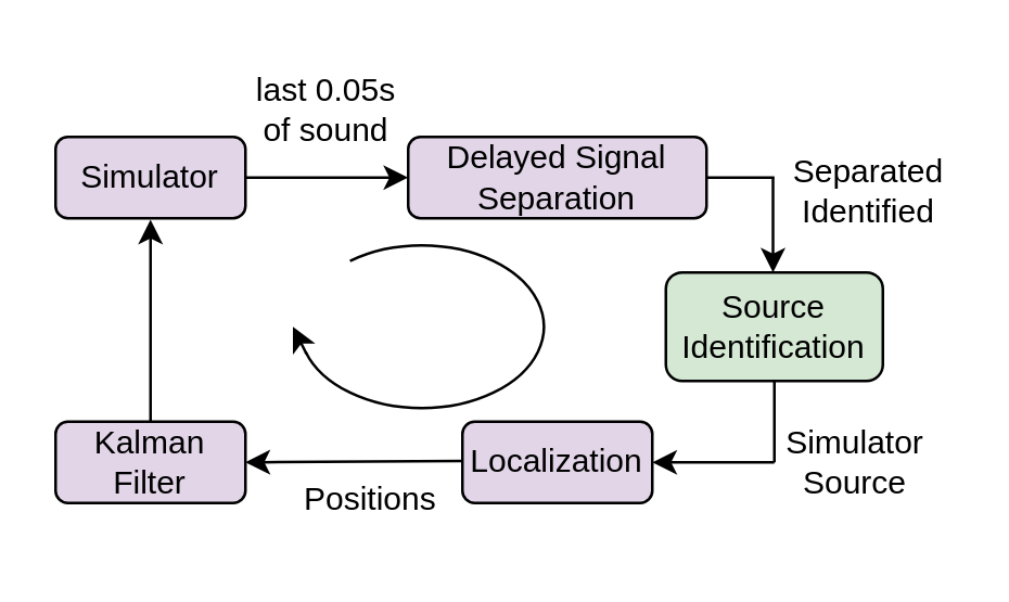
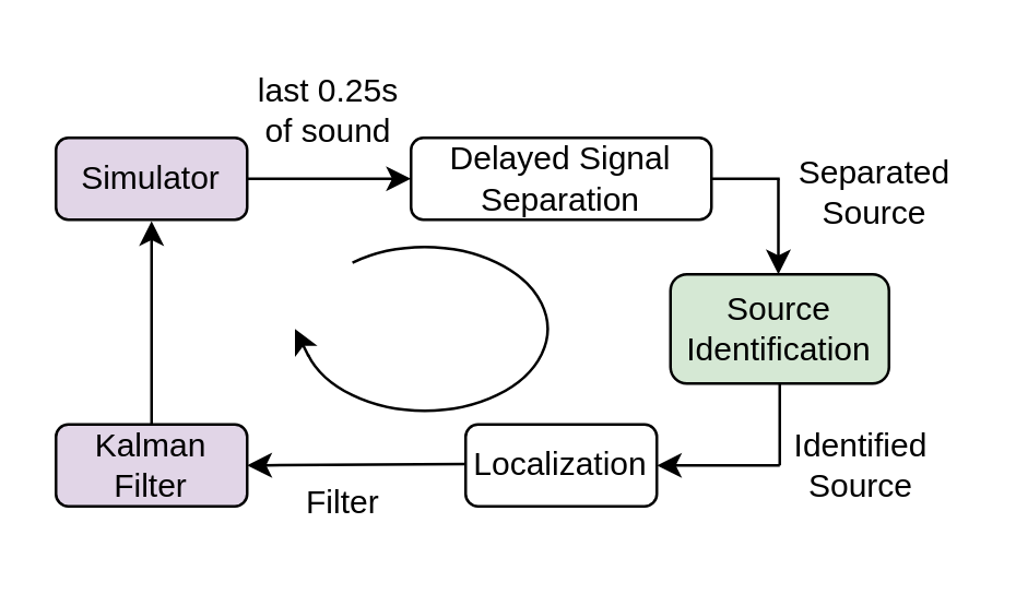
  <mxCell id="0" />
  <mxCell id="1" parent="0" />
  <mxCell id="2" value="Simulator" style="rounded=1;whiteSpace=wrap;html=1;fillColor=#e1d5e7;" vertex="1" parent="1"><mxGeometry x="20" y="50" width="70" height="30" as="geometry" /></mxCell>
  <mxCell id="3" value="" style="endArrow=classic;html=1;entryX=0;entryY=0.5;entryDx=0;entryDy=0;" edge="1" parent="1" target="5"><mxGeometry width="50" height="50" relative="1" as="geometry"><mxPoint x="90" y="65" as="sourcePoint" /><mxPoint x="130" y="65" as="targetPoint" /></mxGeometry></mxCell>
- <mxCell id="4" value="last 0.05s of sound" style="text;html=1;strokeColor=none;fillColor=none;align=center;verticalAlign=middle;whiteSpace=wrap;rounded=0;" vertex="1" parent="1"><mxGeometry x="90" y="20" width="60" height="40" as="geometry" /></mxCell>
- <mxCell id="5" value="Delayed Signal Separation" style="rounded=1;whiteSpace=wrap;html=1;fillColor=#e1d5e7;" vertex="1" parent="1"><mxGeometry x="150" y="50" width="110" height="30" as="geometry" /></mxCell>
+ <mxCell id="4" value="last 0.25s of sound" style="text;html=1;strokeColor=none;fillColor=none;align=center;verticalAlign=middle;whiteSpace=wrap;rounded=0;" vertex="1" parent="1"><mxGeometry x="90" y="20" width="60" height="40" as="geometry" /></mxCell>
+ <mxCell id="5" value="Delayed Signal Separation" style="rounded=1;whiteSpace=wrap;html=1;" vertex="1" parent="1"><mxGeometry x="150" y="50" width="110" height="30" as="geometry" /></mxCell>
  <mxCell id="6" value="" style="endArrow=classic;html=1;" edge="1" parent="1"><mxGeometry width="50" height="50" relative="1" as="geometry"><mxPoint x="284.5" y="65" as="sourcePoint" /><mxPoint x="284.5" y="100" as="targetPoint" /></mxGeometry></mxCell>
  <mxCell id="7" value="Source Identification" style="rounded=1;whiteSpace=wrap;html=1;fillColor=#d5e8d4;" vertex="1" parent="1"><mxGeometry x="245" y="100" width="80" height="40" as="geometry" /></mxCell>
  <mxCell id="8" value="" style="endArrow=none;html=1;" edge="1" parent="1"><mxGeometry width="50" height="50" relative="1" as="geometry"><mxPoint x="260" y="65" as="sourcePoint" /><mxPoint x="285" y="65" as="targetPoint" /></mxGeometry></mxCell>
- <mxCell id="9" value="Simulator Source" style="text;html=1;strokeColor=none;fillColor=none;align=center;verticalAlign=middle;whiteSpace=wrap;rounded=0;" vertex="1" parent="1"><mxGeometry x="285" y="150" width="60" height="40" as="geometry" /></mxCell>
+ <mxCell id="9" value="Identified Source" style="text;html=1;strokeColor=none;fillColor=none;align=center;verticalAlign=middle;whiteSpace=wrap;rounded=0;" vertex="1" parent="1"><mxGeometry x="285" y="150" width="60" height="40" as="geometry" /></mxCell>
  <mxCell id="10" value="" style="endArrow=none;html=1;" edge="1" parent="1"><mxGeometry width="50" height="50" relative="1" as="geometry"><mxPoint x="285" y="140" as="sourcePoint" /><mxPoint x="285" y="170" as="targetPoint" /></mxGeometry></mxCell>
  <mxCell id="11" value="" style="endArrow=classic;html=1;" edge="1" parent="1"><mxGeometry width="50" height="50" relative="1" as="geometry"><mxPoint x="285" y="170" as="sourcePoint" /><mxPoint x="240" y="170" as="targetPoint" /></mxGeometry></mxCell>
- <mxCell id="12" value="Localization" style="rounded=1;whiteSpace=wrap;html=1;fillColor=#e1d5e7;" vertex="1" parent="1"><mxGeometry x="170" y="155" width="70" height="30" as="geometry" /></mxCell>
- <mxCell id="13" value="Separated Identified" style="text;html=1;strokeColor=none;fillColor=none;align=center;verticalAlign=middle;whiteSpace=wrap;rounded=0;" vertex="1" parent="1"><mxGeometry x="290" y="50" width="60" height="40" as="geometry" /></mxCell>
+ <mxCell id="12" value="Localization" style="rounded=1;whiteSpace=wrap;html=1;" vertex="1" parent="1"><mxGeometry x="170" y="155" width="70" height="30" as="geometry" /></mxCell>
+ <mxCell id="13" value="Separated Source" style="text;html=1;strokeColor=none;fillColor=none;align=center;verticalAlign=middle;whiteSpace=wrap;rounded=0;" vertex="1" parent="1"><mxGeometry x="290" y="50" width="60" height="40" as="geometry" /></mxCell>
  <mxCell id="14" value="" style="endArrow=classic;html=1;entryX=1;entryY=0.5;entryDx=0;entryDy=0;" edge="1" parent="1" target="16"><mxGeometry width="50" height="50" relative="1" as="geometry"><mxPoint x="170" y="169.5" as="sourcePoint" /><mxPoint x="100" y="170" as="targetPoint" /></mxGeometry></mxCell>
- <mxCell id="15" value="Positions" style="text;html=1;" vertex="1" parent="1"><mxGeometry x="110" y="170" width="50" height="30" as="geometry" /></mxCell>
+ <mxCell id="15" value="Filter" style="text;html=1;" vertex="1" parent="1"><mxGeometry x="110" y="170" width="50" height="30" as="geometry" /></mxCell>
  <mxCell id="16" value="Kalman Filter" style="rounded=1;whiteSpace=wrap;html=1;fillColor=#e1d5e7;" vertex="1" parent="1"><mxGeometry x="20" y="155" width="70" height="30" as="geometry" /></mxCell>
  <mxCell id="17" value="" style="endArrow=classic;html=1;entryX=1;entryY=0.5;entryDx=0;entryDy=0;exitX=0.5;exitY=0;exitDx=0;exitDy=0;" edge="1" parent="1" source="16"><mxGeometry width="50" height="50" relative="1" as="geometry"><mxPoint x="55" y="150" as="sourcePoint" /><mxPoint x="55" y="80.5" as="targetPoint" /></mxGeometry></mxCell>
  <mxCell id="18" value="" style="verticalLabelPosition=bottom;verticalAlign=top;html=1;shape=mxgraph.basic.arc;startAngle=0.3;endAngle=0.1;flipH=1;" vertex="1" parent="1"><mxGeometry x="110" y="90" width="90" height="60" as="geometry" /></mxCell>
  <mxCell id="19" value="" style="endArrow=classic;html=1;" edge="1" parent="1"><mxGeometry width="50" height="50" relative="1" as="geometry"><mxPoint x="112.5" y="130" as="sourcePoint" /><mxPoint x="107.5" y="120" as="targetPoint" /></mxGeometry></mxCell>
